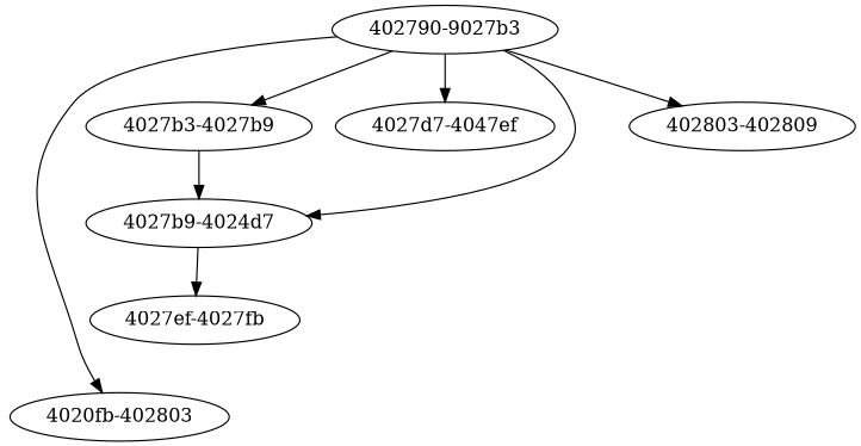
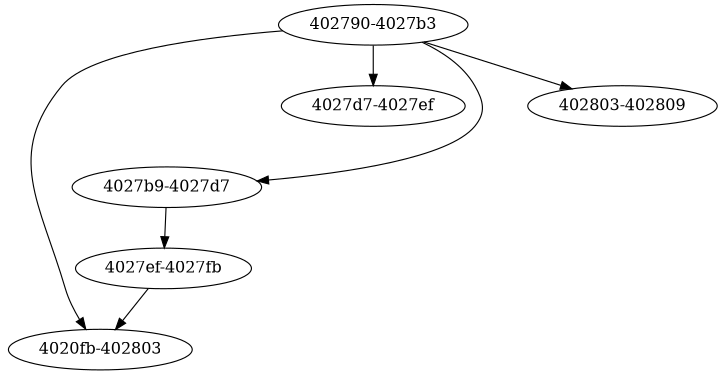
  digraph {
-   n1 [label="402790-9027b3"]
-   n2 [label="4027b3-4027b9"]
+   n1 [label="402790-4027b3"]
    n3 [label="4020fb-402803"]
-   n4 [label="4027d7-4047ef"]
-   n5 [label="4027b9-4024d7"]
+   n4 [label="4027d7-4027ef"]
+   n5 [label="4027b9-4027d7"]
    n6 [label="402803-402809"]
    n7 [label="4027ef-4027fb"]
-   n1 -> n2
    n1 -> n3
    n1 -> n4
    n1 -> n5
    n1 -> n6
-   n2 -> n5
    n5 -> n7
+   n7 -> n3
  }
